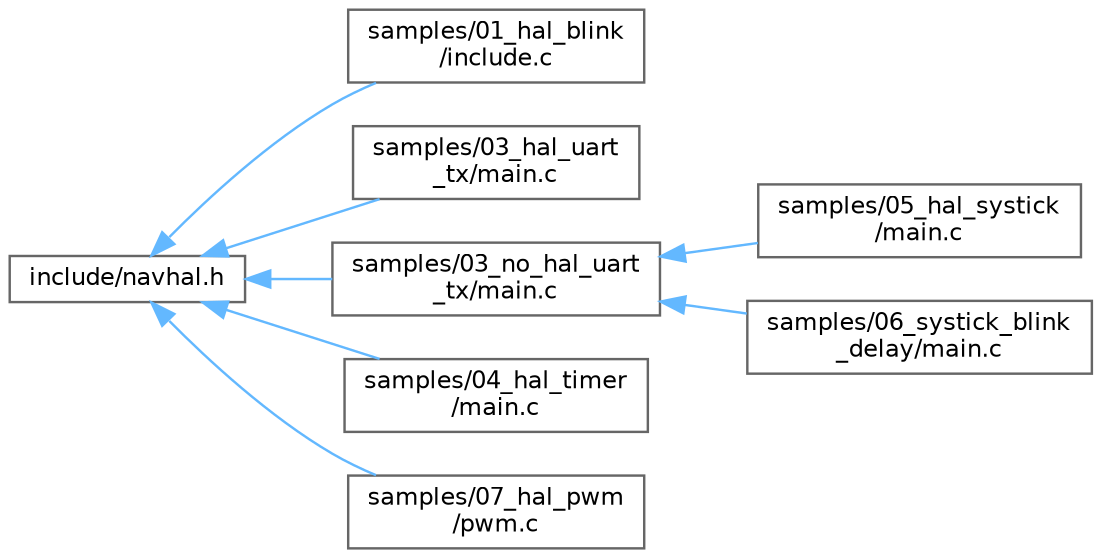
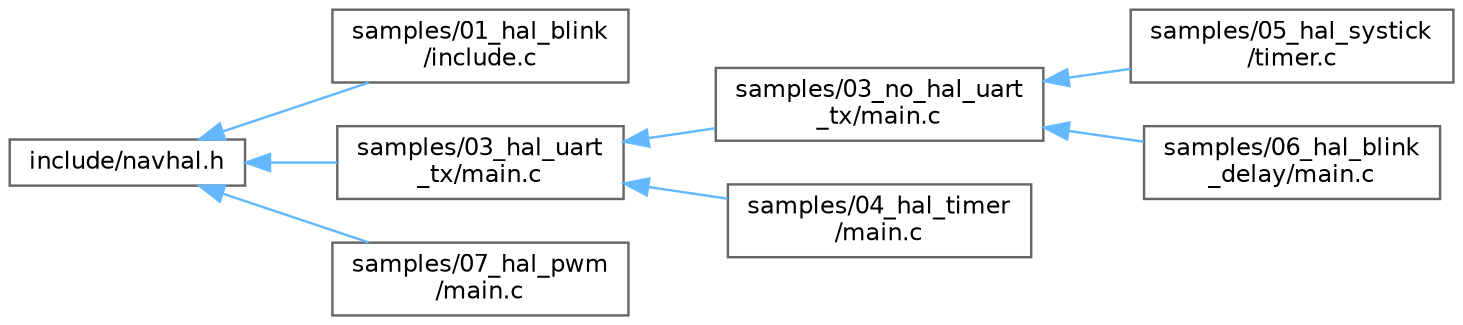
  digraph {
    rankdir=LR
    node [color=grey40 fillcolor=white fontname=Helvetica fontsize=10 shape=box style=filled]
    edge [color=steelblue1 dir=back fontname=Helvetica fontsize=10 labelfontname=Helvetica labelfontsize=10 style=solid]
    n1 [height=0.2 label="include/navhal.h" width=0.4]
    n2 [height=0.2 label="samples/01_hal_blink\l/include.c" width=0.4]
    n3 [height=0.2 label="samples/03_hal_uart\l_tx/main.c" width=0.4]
    n4 [height=0.2 label="samples/03_no_hal_uart\l_tx/main.c" width=0.4]
    n5 [height=0.2 label="samples/04_hal_timer\l/main.c" width=0.4]
-   n6 [height=0.2 label="samples/07_hal_pwm\l/pwm.c" width=0.4]
-   n7 [height=0.2 label="samples/05_hal_systick\l/main.c" width=0.4]
-   n8 [height=0.2 label="samples/06_systick_blink\l_delay/main.c" width=0.4]
+   n6 [height=0.2 label="samples/07_hal_pwm\l/main.c" width=0.4]
+   n7 [height=0.2 label="samples/05_hal_systick\l/timer.c" width=0.4]
+   n8 [height=0.2 label="samples/06_hal_blink\l_delay/main.c" width=0.4]
    n1 -> n2
    n1 -> n3
-   n1 -> n4
-   n1 -> n5
+   n3 -> n4
+   n3 -> n5
    n1 -> n6
    n4 -> n7
    n4 -> n8
  }
